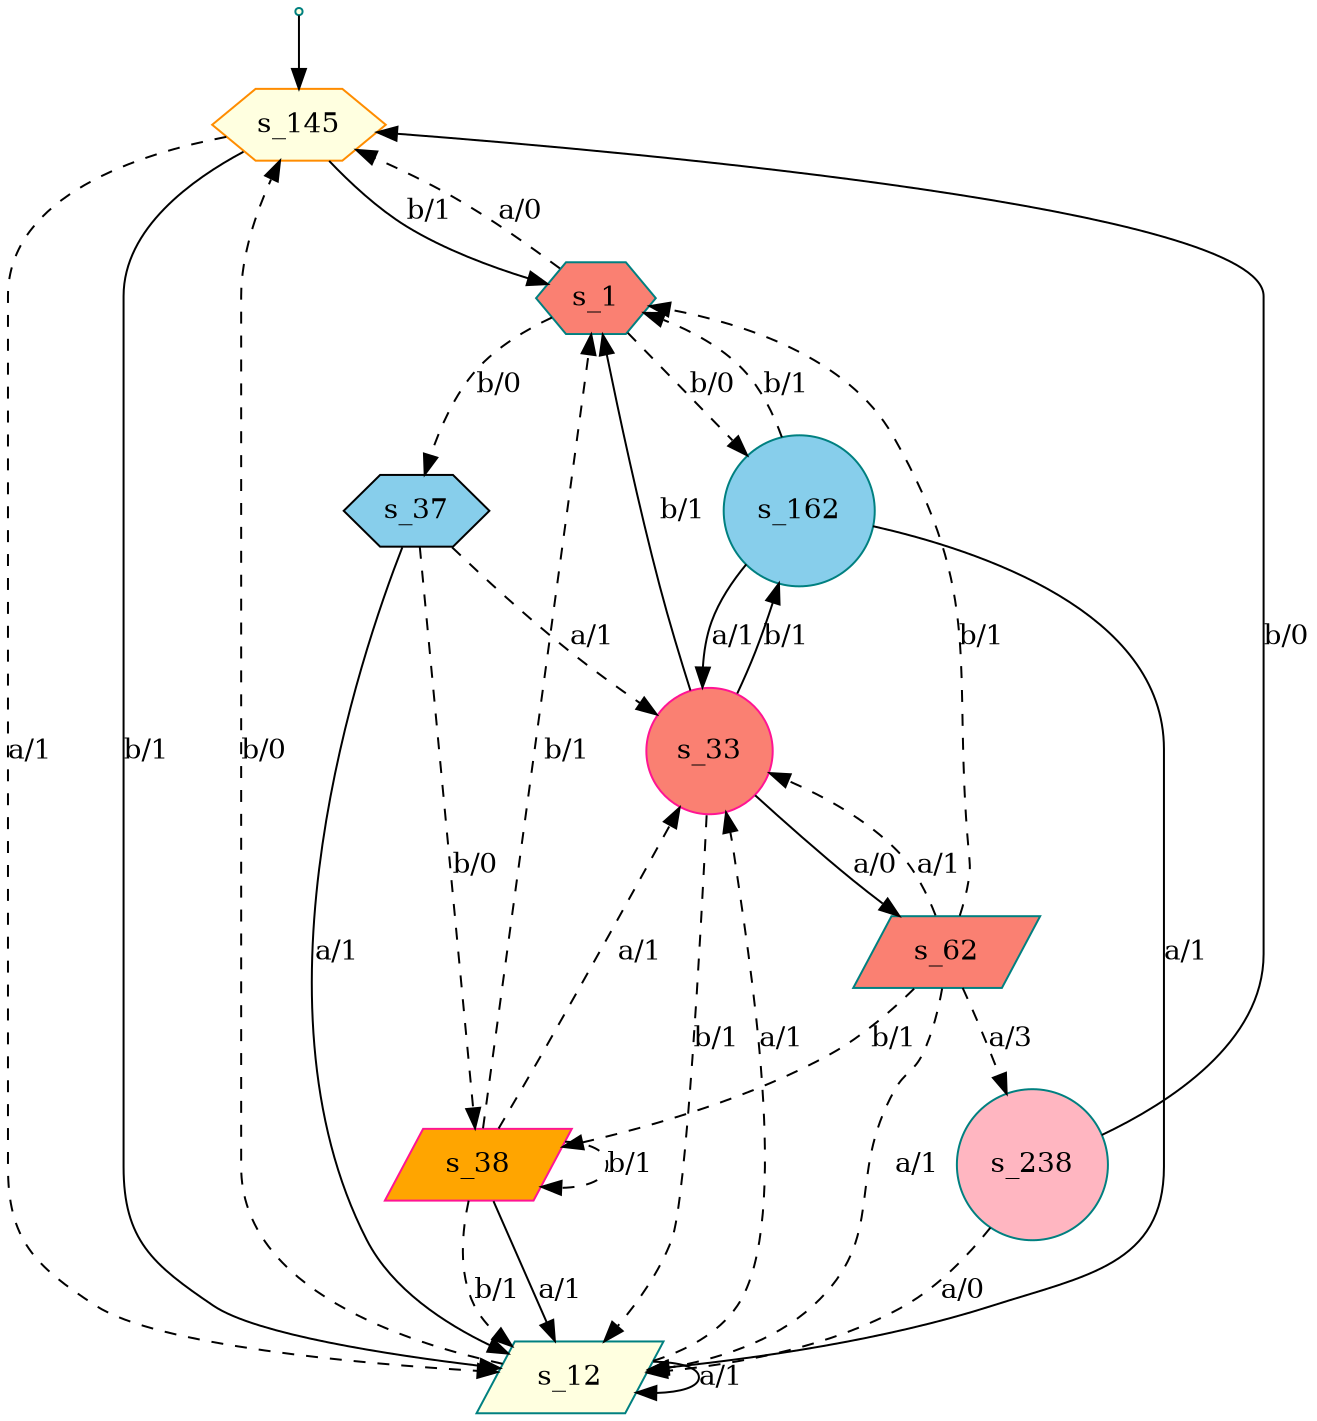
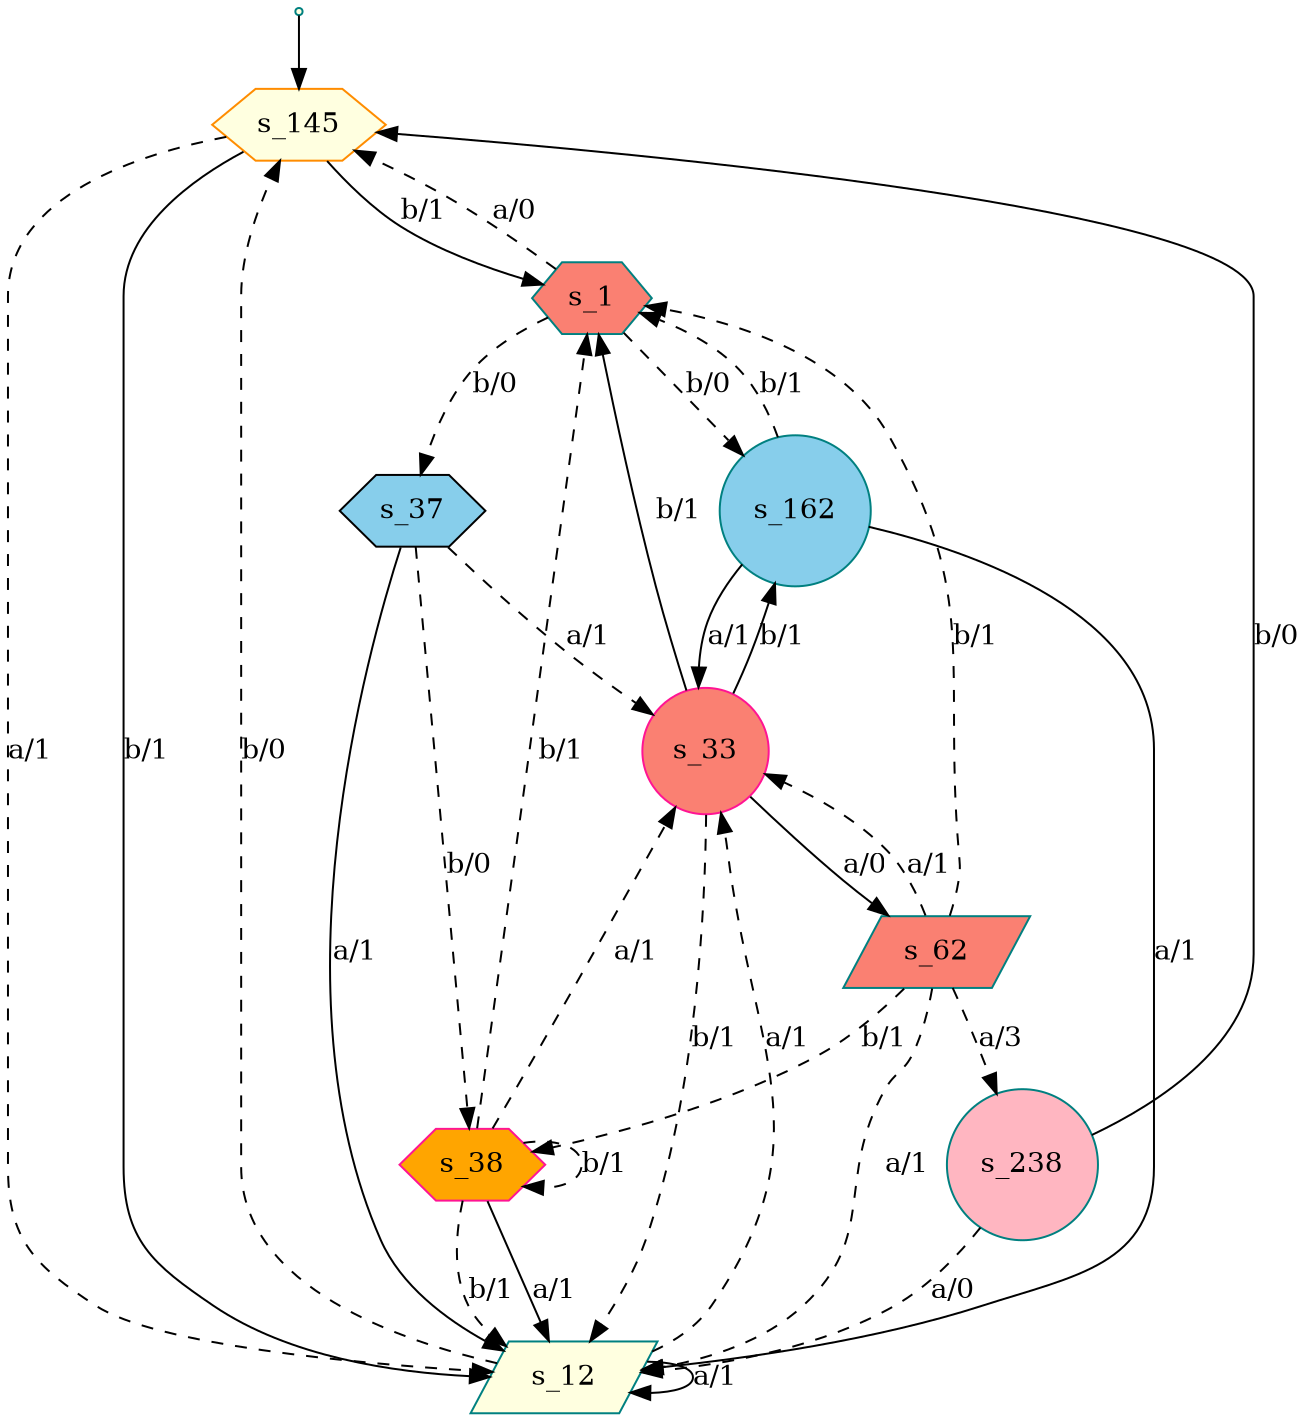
  digraph {
    node [color=teal fillcolor=lightyellow shape=hexagon style=filled]
    edge [style=dashed]
    s_145 [color=darkorange root=true]
    s_1 [fillcolor=salmon]
    s_12 [shape=parallelogram]
    s_37 [color=black fillcolor=skyblue]
    s_162 [fillcolor=skyblue shape=circle]
    n6 [color=deeppink fillcolor=salmon label=s_33 shape=circle]
-   s_38 [color=deeppink fillcolor=orange shape=parallelogram]
+   s_38 [color=deeppink fillcolor=orange]
    s_62 [fillcolor=salmon shape=parallelogram]
    s_238 [fillcolor=lightpink shape=circle]
    qi [shape=point]
    s_145 -> s_1 [label="b/1" style=solid]
    s_145 -> s_12 [label="a/1"]
    s_145 -> s_12 [label="b/1" style=solid]
    s_1 -> s_145 [label="a/0"]
    s_1 -> s_37 [label="b/0"]
    s_1 -> s_162 [label="b/0"]
    s_12 -> s_145 [label="b/0"]
    s_12 -> s_12 [label="a/1" style=solid]
    s_12 -> n6 [label="a/1"]
    s_37 -> s_12 [label="a/1" style=solid]
    s_37 -> n6 [label="a/1"]
    s_37 -> s_38 [label="b/0"]
    s_162 -> s_1 [label="b/1"]
    s_162 -> s_12 [label="a/1" style=solid]
    s_162 -> n6 [label="a/1" style=solid]
    n6 -> s_1 [label="b/1" style=solid]
    n6 -> s_12 [label="b/1"]
    n6 -> s_162 [label="b/1" style=solid]
    n6 -> s_62 [label="a/0" style=solid]
    s_38 -> s_1 [label="b/1"]
    s_38 -> s_12 [label="a/1" style=solid]
    s_38 -> s_12 [label="b/1"]
    s_38 -> n6 [label="a/1"]
    s_38 -> s_38 [label="b/1"]
    s_62 -> s_1 [label="b/1"]
    s_62 -> s_12 [label="a/1"]
    s_62 -> n6 [label="a/1"]
    s_62 -> s_38 [label="b/1"]
    s_62 -> s_238 [label="a/3"]
    s_238 -> s_145 [label="b/0" style=solid]
    s_238 -> s_12 [label="a/0"]
    qi -> s_145 [style=solid]
  }
